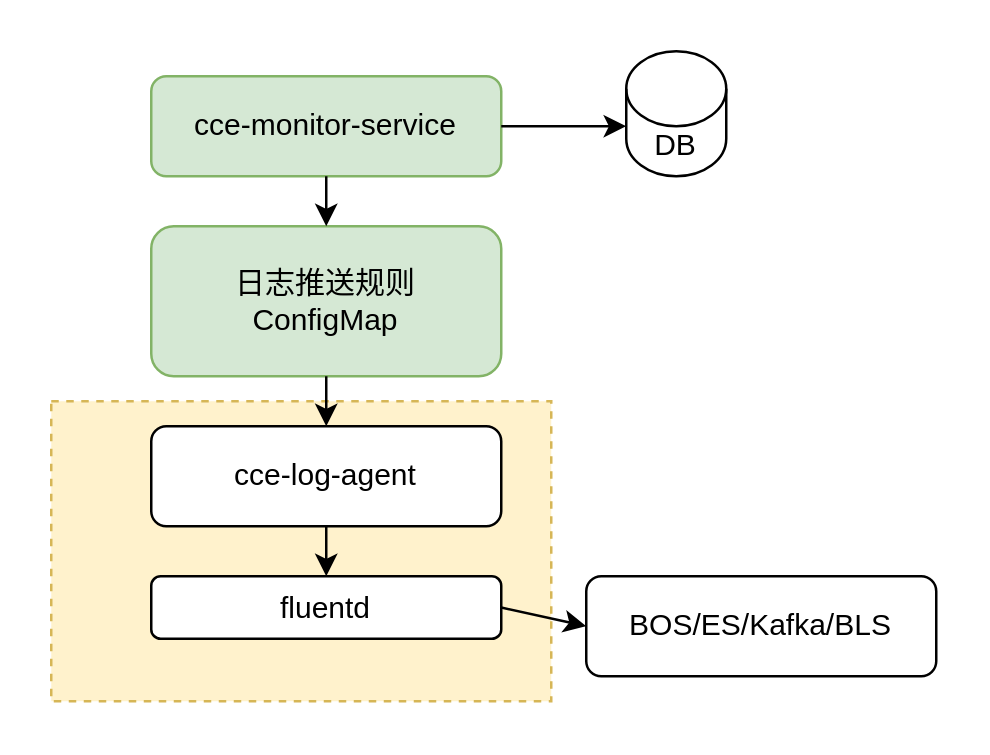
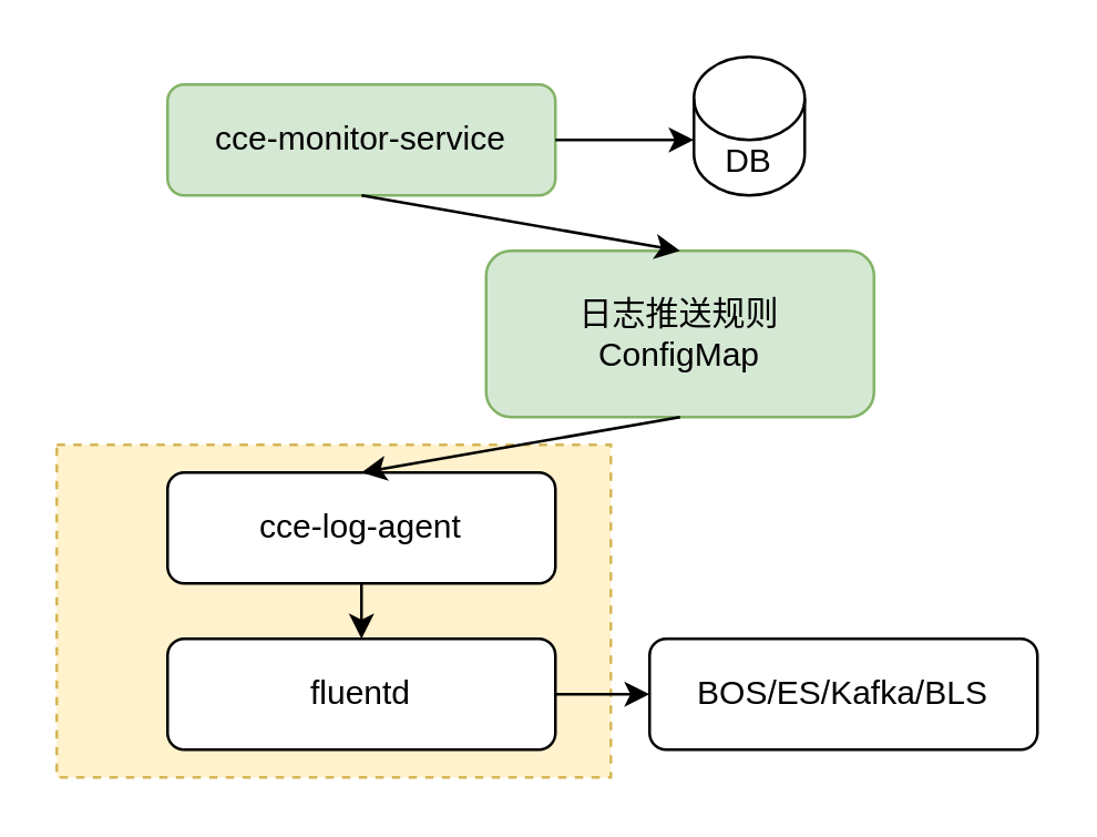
  <mxCell id="0" />
  <mxCell id="1" parent="0" />
  <mxCell id="2" value="" style="rounded=0;whiteSpace=wrap;html=1;dashed=1;fillColor=#fff2cc;strokeColor=#d6b656;" vertex="1" parent="1"><mxGeometry x="20" y="160" width="200" height="120" as="geometry" /></mxCell>
  <mxCell id="3" value="cce-monitor-service" style="rounded=1;whiteSpace=wrap;html=1;fillColor=#d5e8d4;strokeColor=#82b366;" vertex="1" parent="1"><mxGeometry x="60" y="30" width="140" height="40" as="geometry" /></mxCell>
- <mxCell id="4" value="日志推送规则&lt;br&gt;ConfigMap" style="rounded=1;whiteSpace=wrap;html=1;fillColor=#d5e8d4;strokeColor=#82b366;" vertex="1" parent="1"><mxGeometry x="60" y="90" width="140" height="60" as="geometry" /></mxCell>
+ <mxCell id="4" value="日志推送规则&lt;br&gt;ConfigMap" style="rounded=1;whiteSpace=wrap;html=1;fillColor=#d5e8d4;strokeColor=#82b366;" vertex="1" parent="1"><mxGeometry x="175" y="90" width="140" height="60" as="geometry" /></mxCell>
  <mxCell id="5" value="cce-log-agent" style="rounded=1;whiteSpace=wrap;html=1;" vertex="1" parent="1"><mxGeometry x="60" y="170" width="140" height="40" as="geometry" /></mxCell>
- <mxCell id="6" value="fluentd" style="rounded=1;whiteSpace=wrap;html=1;" vertex="1" parent="1"><mxGeometry x="60" y="230" width="140" height="25" as="geometry" /></mxCell>
+ <mxCell id="6" value="fluentd" style="rounded=1;whiteSpace=wrap;html=1;" vertex="1" parent="1"><mxGeometry x="60" y="230" width="140" height="40" as="geometry" /></mxCell>
  <mxCell id="7" value="DB" style="shape=cylinder3;whiteSpace=wrap;html=1;boundedLbl=1;backgroundOutline=1;size=15;" vertex="1" parent="1"><mxGeometry x="250" y="20" width="40" height="50" as="geometry" /></mxCell>
  <mxCell id="8" value="BOS/ES/Kafka/BLS" style="rounded=1;whiteSpace=wrap;html=1;" vertex="1" parent="1"><mxGeometry x="234" y="230" width="140" height="40" as="geometry" /></mxCell>
  <mxCell id="9" value="" style="endArrow=classic;html=1;exitX=0.5;exitY=1;exitDx=0;exitDy=0;entryX=0.5;entryY=0;entryDx=0;entryDy=0;" edge="1" parent="1" source="3" target="4"><mxGeometry width="50" height="50" relative="1" as="geometry"><mxPoint x="210" y="220" as="sourcePoint" /><mxPoint x="260" y="170" as="targetPoint" /></mxGeometry></mxCell>
  <mxCell id="10" value="" style="endArrow=classic;html=1;exitX=0.5;exitY=1;exitDx=0;exitDy=0;entryX=0.5;entryY=0;entryDx=0;entryDy=0;" edge="1" parent="1" source="4" target="5"><mxGeometry width="50" height="50" relative="1" as="geometry"><mxPoint x="210" y="220" as="sourcePoint" /><mxPoint x="260" y="170" as="targetPoint" /></mxGeometry></mxCell>
  <mxCell id="11" value="" style="endArrow=classic;html=1;exitX=0.5;exitY=1;exitDx=0;exitDy=0;entryX=0.5;entryY=0;entryDx=0;entryDy=0;" edge="1" parent="1" source="5" target="6"><mxGeometry width="50" height="50" relative="1" as="geometry"><mxPoint x="210" y="220" as="sourcePoint" /><mxPoint x="260" y="170" as="targetPoint" /></mxGeometry></mxCell>
  <mxCell id="12" value="" style="endArrow=classic;html=1;exitX=1;exitY=0.5;exitDx=0;exitDy=0;entryX=0;entryY=0.5;entryDx=0;entryDy=0;" edge="1" parent="1" source="6" target="8"><mxGeometry width="50" height="50" relative="1" as="geometry"><mxPoint x="210" y="220" as="sourcePoint" /><mxPoint x="260" y="170" as="targetPoint" /></mxGeometry></mxCell>
  <mxCell id="13" value="" style="endArrow=classic;html=1;exitX=1;exitY=0.5;exitDx=0;exitDy=0;entryX=0;entryY=0;entryDx=0;entryDy=30;entryPerimeter=0;" edge="1" parent="1" source="3" target="7"><mxGeometry width="50" height="50" relative="1" as="geometry"><mxPoint x="210" y="220" as="sourcePoint" /><mxPoint x="260" y="170" as="targetPoint" /></mxGeometry></mxCell>
